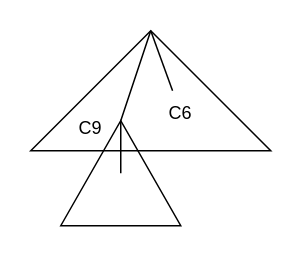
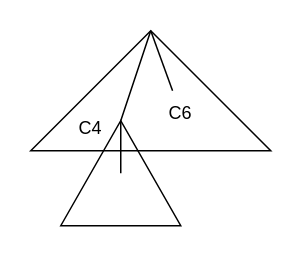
  <mxCell id="0" />
  <mxCell id="1" parent="0" />
  <mxCell id="2" value="" style="triangle;whiteSpace=wrap;html=1;direction=north;fillColor=none;" vertex="1" parent="1"><mxGeometry x="20" y="20" width="160" height="80" as="geometry" /></mxCell>
  <mxCell id="3" value="" style="triangle;whiteSpace=wrap;html=1;direction=north;fillColor=none;" vertex="1" parent="1"><mxGeometry x="40" y="80" width="80" height="70" as="geometry" /></mxCell>
  <mxCell id="4" value="" style="endArrow=none;html=1;rounded=0;entryX=1;entryY=0.5;entryDx=0;entryDy=0;exitX=1;exitY=0.5;exitDx=0;exitDy=0;" edge="1" parent="1" source="3" target="2"><mxGeometry width="50" height="50" relative="1" as="geometry"><mxPoint x="170" y="190" as="sourcePoint" /><mxPoint x="220" y="140" as="targetPoint" /></mxGeometry></mxCell>
  <mxCell id="5" value="C6" style="text;html=1;strokeColor=none;fillColor=none;align=center;verticalAlign=middle;whiteSpace=wrap;rounded=0;" vertex="1" parent="1"><mxGeometry x="90" y="60" width="60" height="30" as="geometry" /></mxCell>
  <mxCell id="6" value="" style="endArrow=none;html=1;rounded=0;entryX=1;entryY=0.5;entryDx=0;entryDy=0;" edge="1" parent="1" target="3"><mxGeometry width="50" height="50" relative="1" as="geometry"><mxPoint x="80" y="100" as="sourcePoint" /><mxPoint x="220" y="10" as="targetPoint" /></mxGeometry></mxCell>
  <mxCell id="7" value="" style="endArrow=none;html=1;rounded=0;" edge="1" parent="1" source="3"><mxGeometry width="50" height="50" relative="1" as="geometry"><mxPoint x="170" y="60" as="sourcePoint" /><mxPoint x="80" y="100" as="targetPoint" /></mxGeometry></mxCell>
- <mxCell id="8" value="C9" style="text;html=1;strokeColor=none;fillColor=none;align=center;verticalAlign=middle;whiteSpace=wrap;rounded=0;" vertex="1" parent="1"><mxGeometry x="30" y="70" width="60" height="30" as="geometry" /></mxCell>
+ <mxCell id="8" value="C4" style="text;html=1;strokeColor=none;fillColor=none;align=center;verticalAlign=middle;whiteSpace=wrap;rounded=0;" vertex="1" parent="1"><mxGeometry x="30" y="70" width="60" height="30" as="geometry" /></mxCell>
  <mxCell id="9" value="" style="endArrow=none;html=1;rounded=0;entryX=1;entryY=0.5;entryDx=0;entryDy=0;" edge="1" parent="1" source="5" target="2"><mxGeometry width="50" height="50" relative="1" as="geometry"><mxPoint x="170" y="60" as="sourcePoint" /><mxPoint x="220" y="10" as="targetPoint" /></mxGeometry></mxCell>
